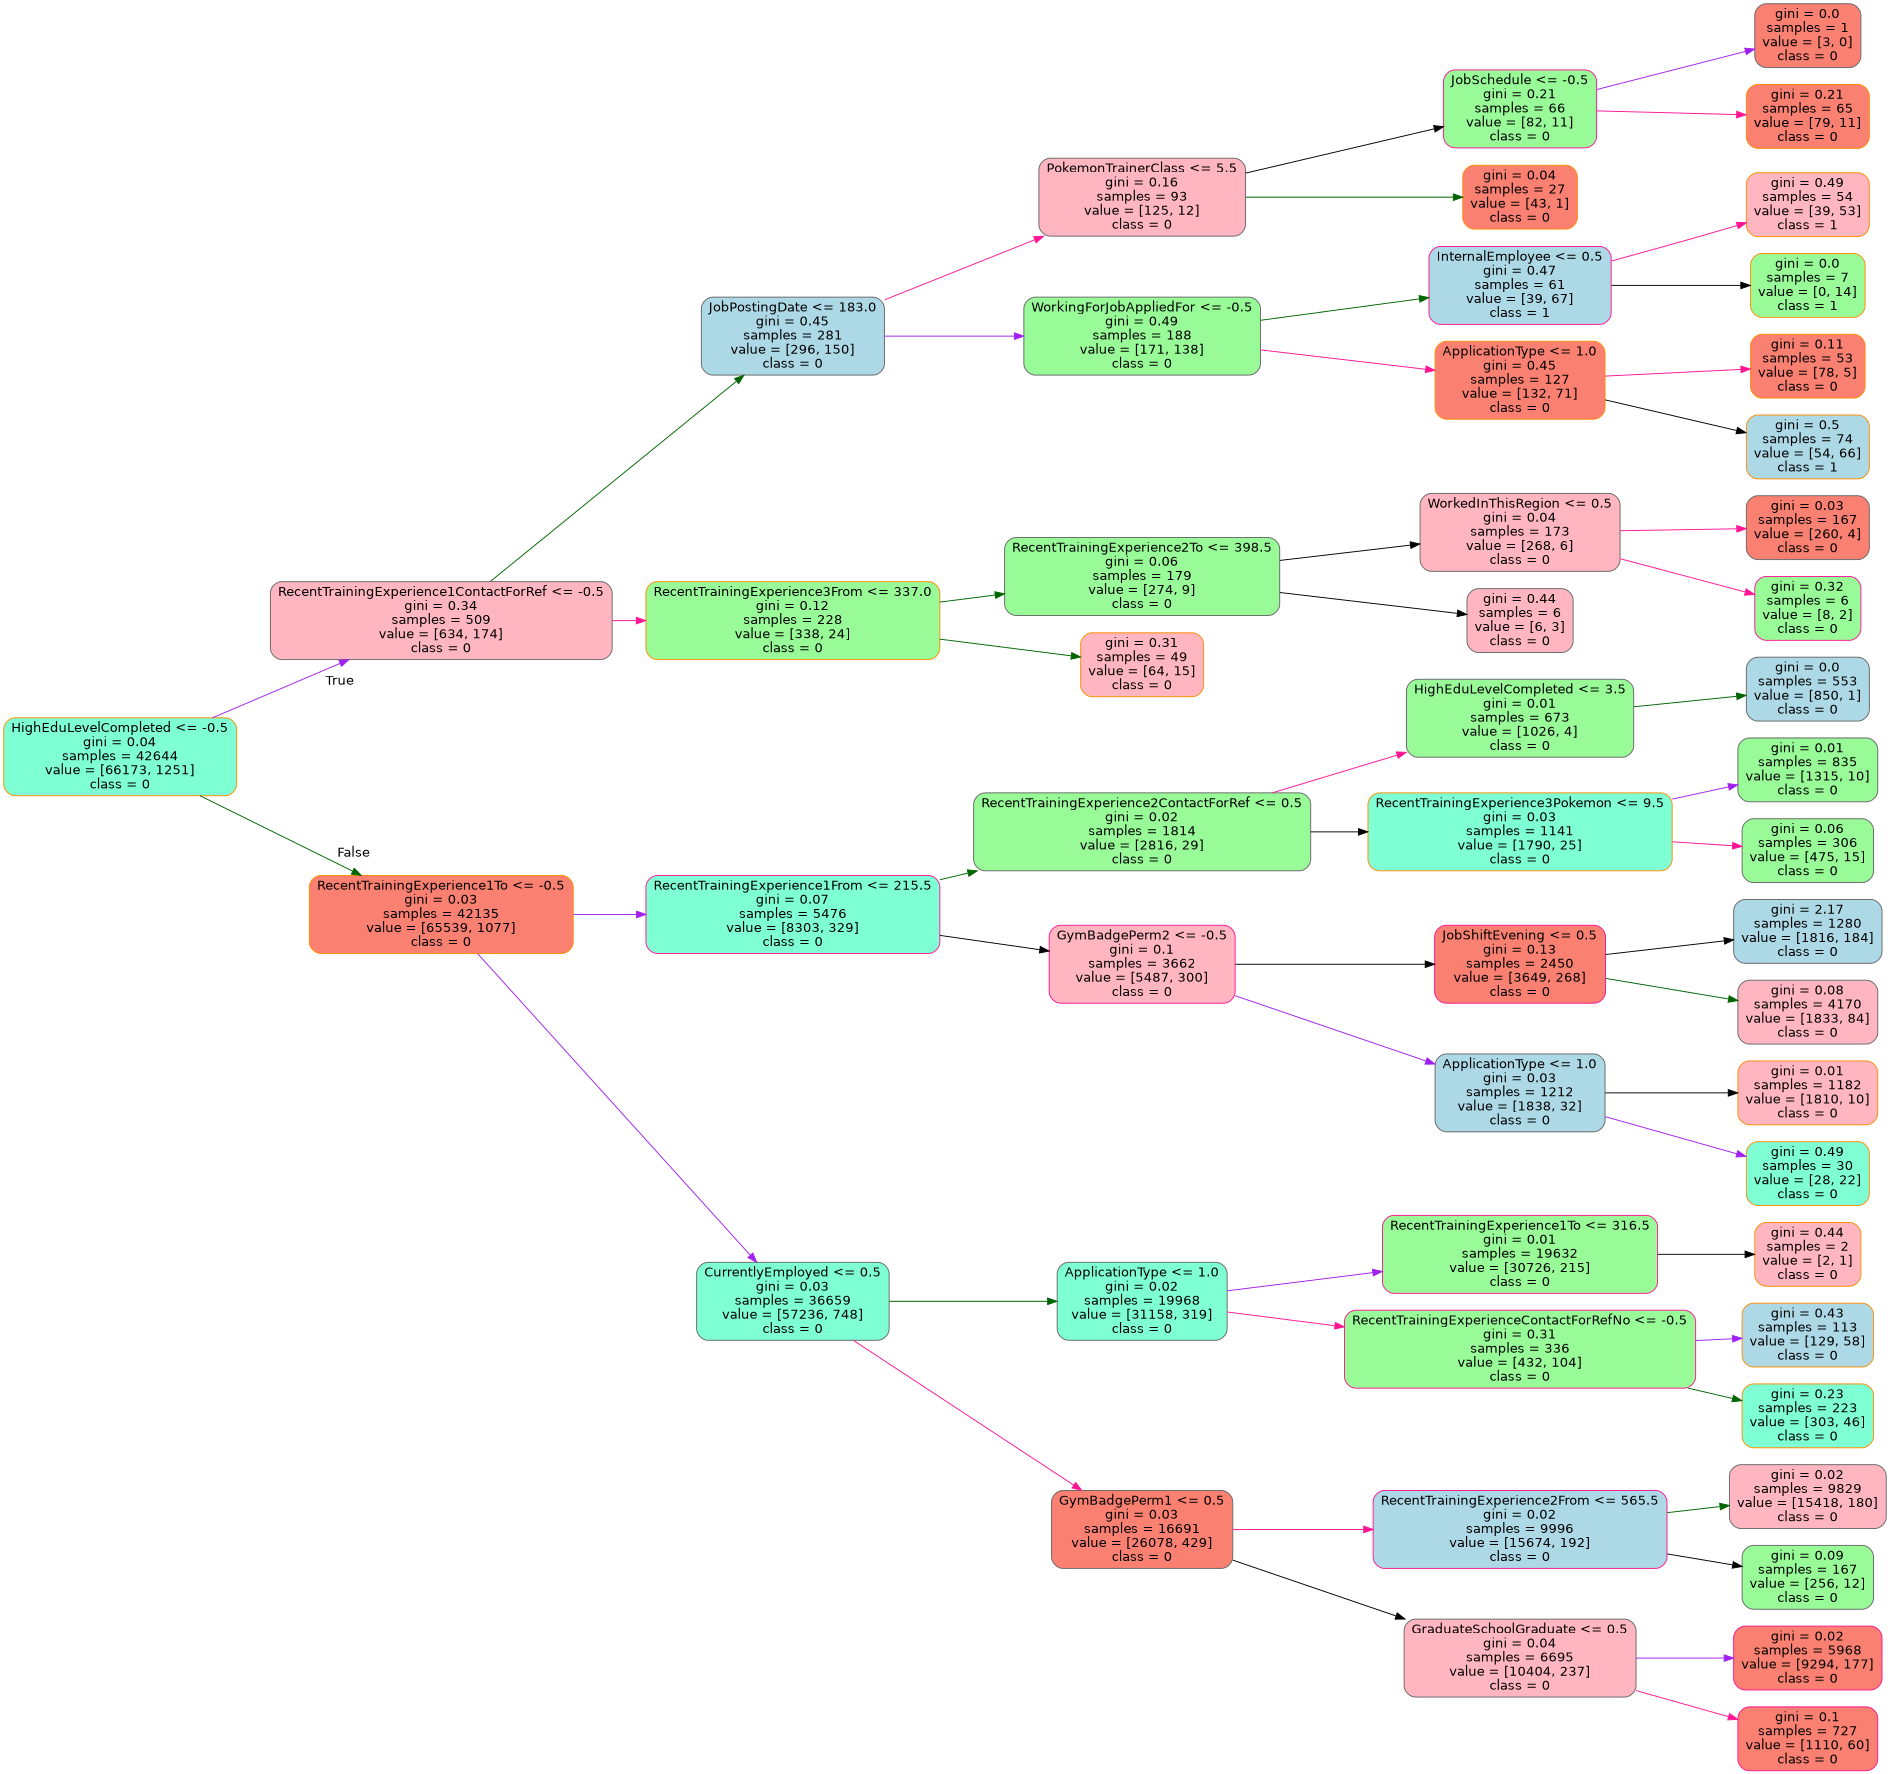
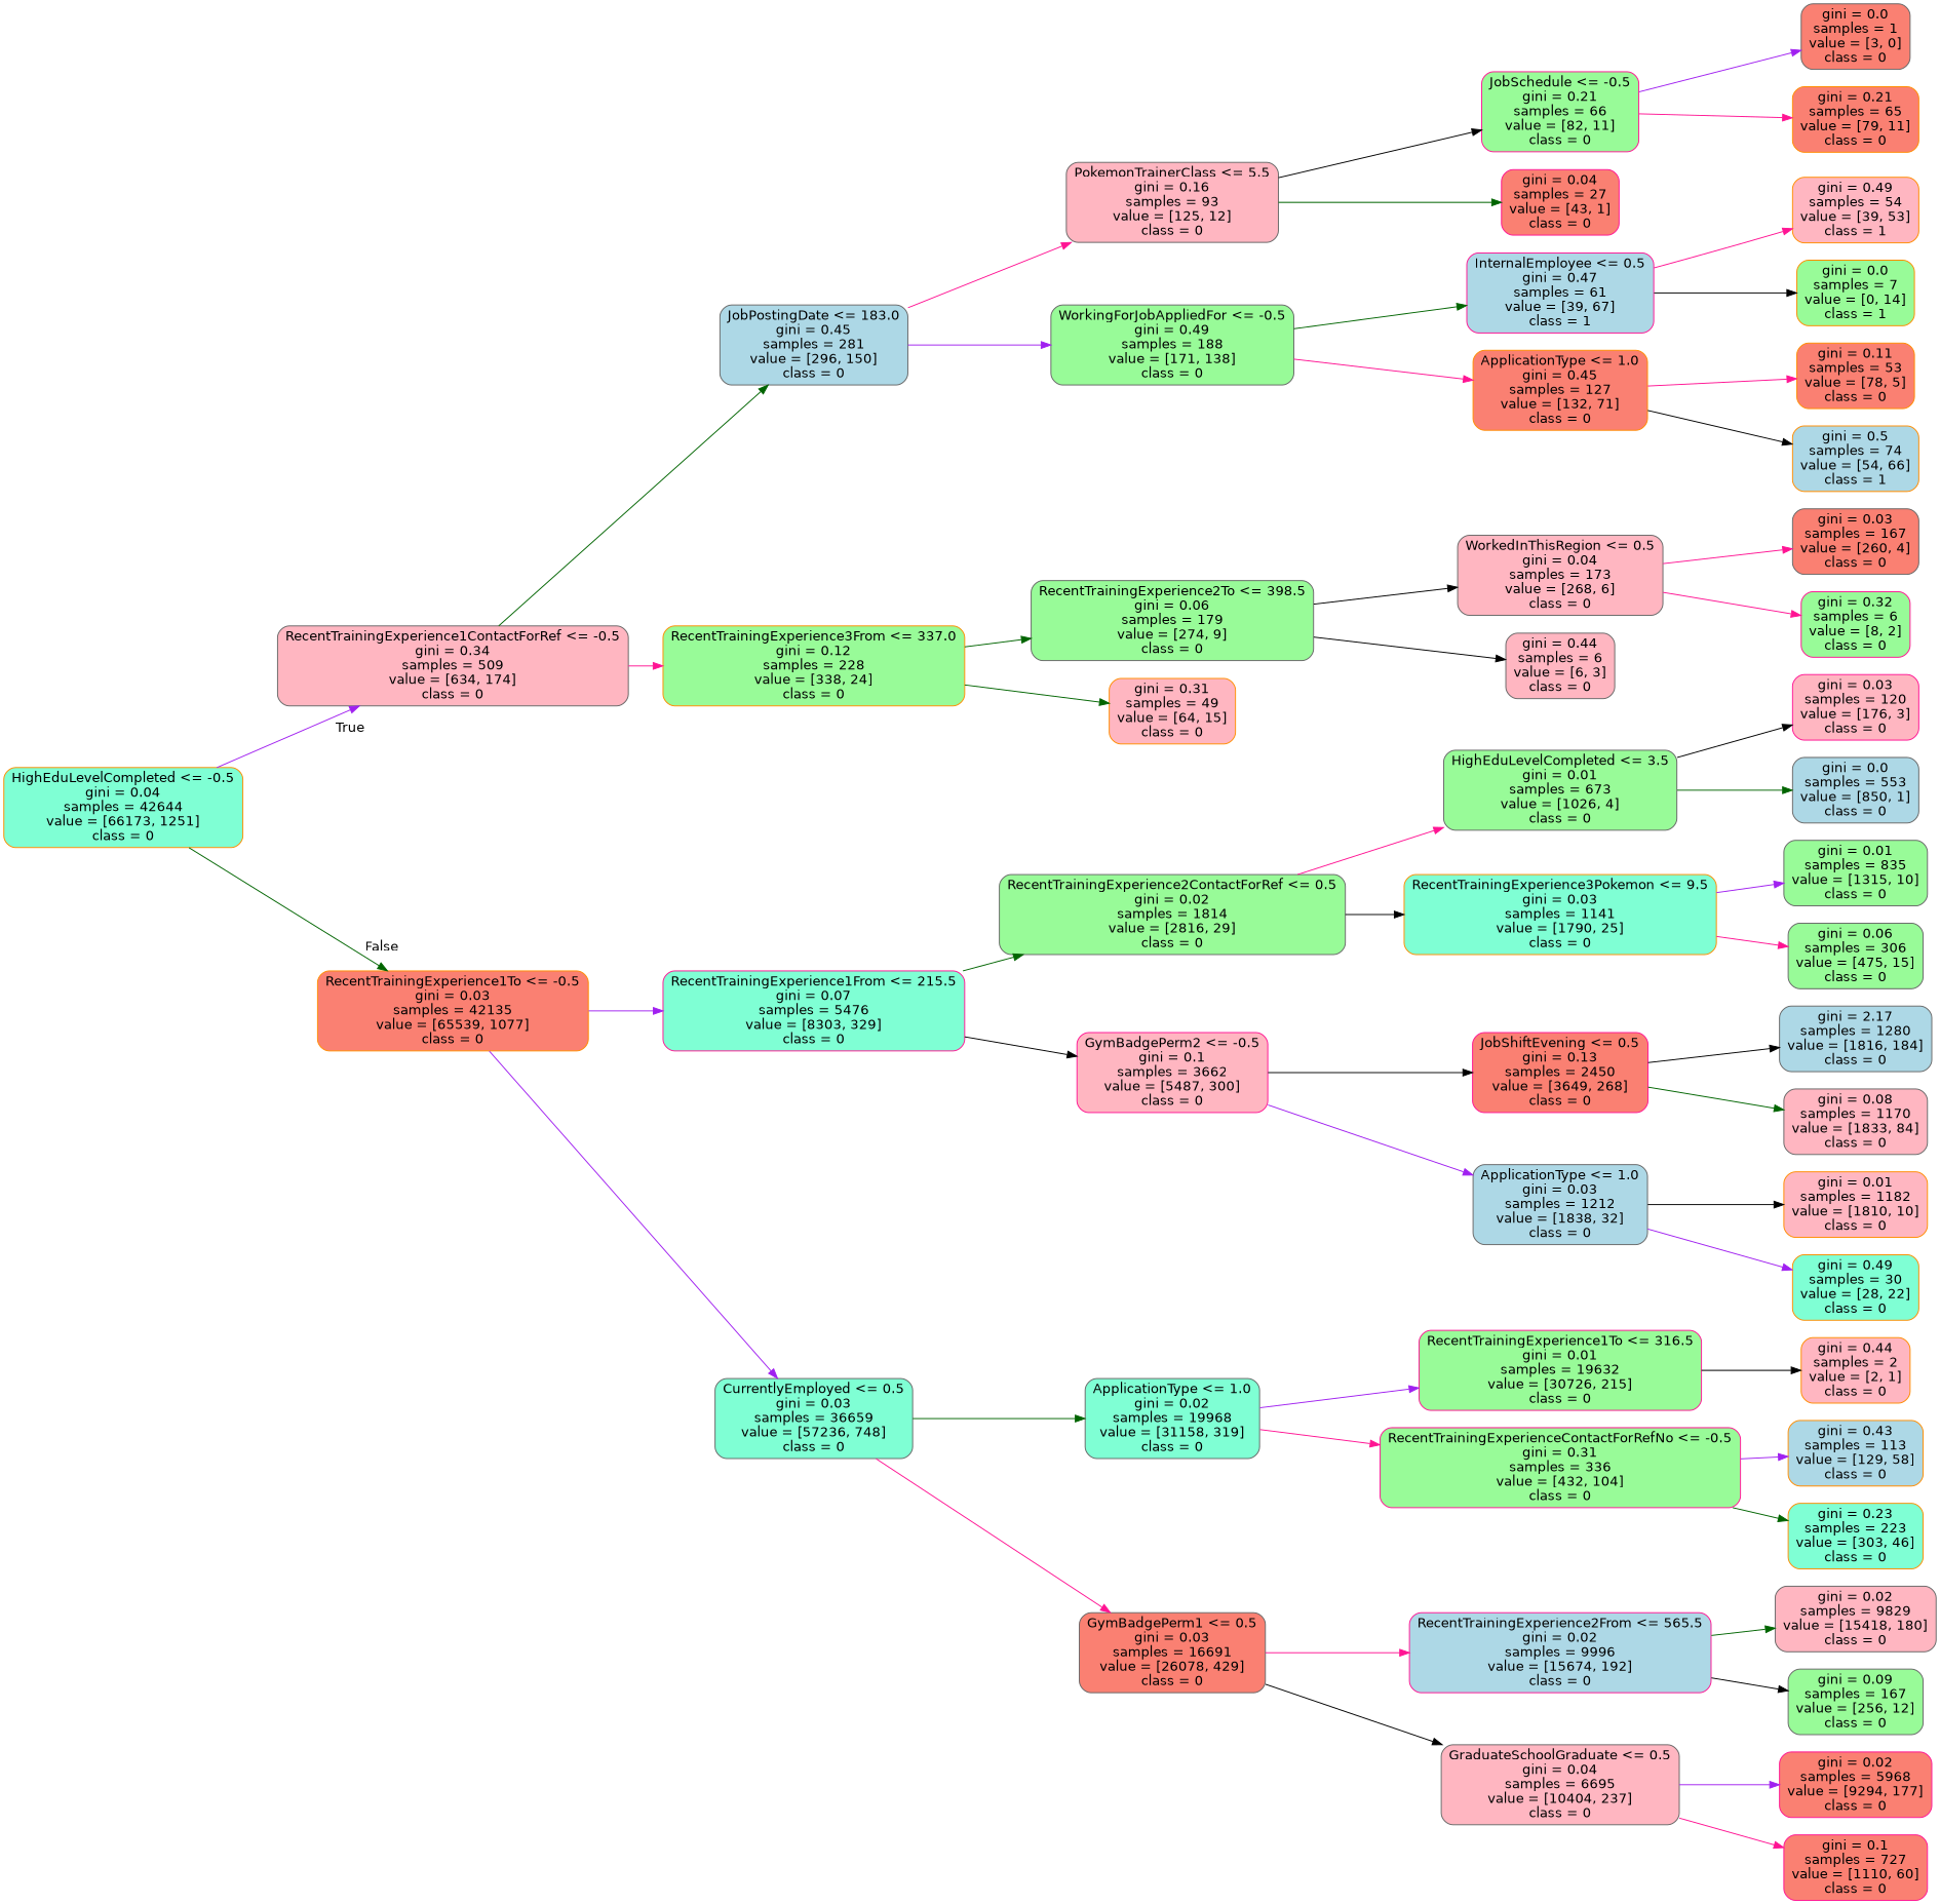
  digraph {
    rankdir=LR
    node [color=gray40 fillcolor=lightpink fontname=helvetica shape=box style="filled, rounded"]
    edge [color=deeppink fontname=helvetica]
    n1 [color=darkorange fillcolor=aquamarine label="HighEduLevelCompleted <= -0.5\ngini = 0.04\nsamples = 42644\nvalue = [66173, 1251]\nclass = 0"]
    n2 [label="RecentTrainingExperience1ContactForRef <= -0.5\ngini = 0.34\nsamples = 509\nvalue = [634, 174]\nclass = 0"]
    n3 [color=darkorange fillcolor=salmon label="RecentTrainingExperience1To <= -0.5\ngini = 0.03\nsamples = 42135\nvalue = [65539, 1077]\nclass = 0"]
    n4 [fillcolor=lightblue label="JobPostingDate <= 183.0\ngini = 0.45\nsamples = 281\nvalue = [296, 150]\nclass = 0"]
    n5 [color=darkorange fillcolor=palegreen label="RecentTrainingExperience3From <= 337.0\ngini = 0.12\nsamples = 228\nvalue = [338, 24]\nclass = 0"]
    n6 [color=deeppink fillcolor=aquamarine label="RecentTrainingExperience1From <= 215.5\ngini = 0.07\nsamples = 5476\nvalue = [8303, 329]\nclass = 0"]
    n7 [fillcolor=aquamarine label="CurrentlyEmployed <= 0.5\ngini = 0.03\nsamples = 36659\nvalue = [57236, 748]\nclass = 0"]
    n8 [label="PokemonTrainerClass <= 5.5\ngini = 0.16\nsamples = 93\nvalue = [125, 12]\nclass = 0"]
    n9 [fillcolor=palegreen label="WorkingForJobAppliedFor <= -0.5\ngini = 0.49\nsamples = 188\nvalue = [171, 138]\nclass = 0"]
    n10 [fillcolor=palegreen label="RecentTrainingExperience2To <= 398.5\ngini = 0.06\nsamples = 179\nvalue = [274, 9]\nclass = 0"]
    n11 [color=darkorange label="gini = 0.31\nsamples = 49\nvalue = [64, 15]\nclass = 0"]
    n12 [color=deeppink fillcolor=palegreen label="JobSchedule <= -0.5\ngini = 0.21\nsamples = 66\nvalue = [82, 11]\nclass = 0"]
-   n13 [color=darkorange fillcolor=salmon label="gini = 0.04\nsamples = 27\nvalue = [43, 1]\nclass = 0"]
+   n13 [color=deeppink fillcolor=salmon label="gini = 0.04\nsamples = 27\nvalue = [43, 1]\nclass = 0"]
    n14 [color=deeppink fillcolor=lightblue label="InternalEmployee <= 0.5\ngini = 0.47\nsamples = 61\nvalue = [39, 67]\nclass = 1"]
    n15 [color=darkorange fillcolor=salmon label="ApplicationType <= 1.0\ngini = 0.45\nsamples = 127\nvalue = [132, 71]\nclass = 0"]
    n16 [fillcolor=salmon label="gini = 0.0\nsamples = 1\nvalue = [3, 0]\nclass = 0"]
    n17 [color=darkorange fillcolor=salmon label="gini = 0.21\nsamples = 65\nvalue = [79, 11]\nclass = 0"]
    n18 [color=darkorange label="gini = 0.49\nsamples = 54\nvalue = [39, 53]\nclass = 1"]
    n19 [color=darkorange fillcolor=palegreen label="gini = 0.0\nsamples = 7\nvalue = [0, 14]\nclass = 1"]
    n20 [color=darkorange fillcolor=salmon label="gini = 0.11\nsamples = 53\nvalue = [78, 5]\nclass = 0"]
    n21 [color=darkorange fillcolor=lightblue label="gini = 0.5\nsamples = 74\nvalue = [54, 66]\nclass = 1"]
    n22 [label="WorkedInThisRegion <= 0.5\ngini = 0.04\nsamples = 173\nvalue = [268, 6]\nclass = 0"]
    n23 [label="gini = 0.44\nsamples = 6\nvalue = [6, 3]\nclass = 0"]
    n24 [fillcolor=salmon label="gini = 0.03\nsamples = 167\nvalue = [260, 4]\nclass = 0"]
    n25 [color=deeppink fillcolor=palegreen label="gini = 0.32\nsamples = 6\nvalue = [8, 2]\nclass = 0"]
    n26 [fillcolor=palegreen label="RecentTrainingExperience2ContactForRef <= 0.5\ngini = 0.02\nsamples = 1814\nvalue = [2816, 29]\nclass = 0"]
    n27 [color=deeppink label="GymBadgePerm2 <= -0.5\ngini = 0.1\nsamples = 3662\nvalue = [5487, 300]\nclass = 0"]
    n28 [fillcolor=aquamarine label="ApplicationType <= 1.0\ngini = 0.02\nsamples = 19968\nvalue = [31158, 319]\nclass = 0"]
    n29 [fillcolor=salmon label="GymBadgePerm1 <= 0.5\ngini = 0.03\nsamples = 16691\nvalue = [26078, 429]\nclass = 0"]
    n30 [fillcolor=palegreen label="HighEduLevelCompleted <= 3.5\ngini = 0.01\nsamples = 673\nvalue = [1026, 4]\nclass = 0"]
    n31 [color=darkorange fillcolor=aquamarine label="RecentTrainingExperience3Pokemon <= 9.5\ngini = 0.03\nsamples = 1141\nvalue = [1790, 25]\nclass = 0"]
    n32 [color=deeppink fillcolor=salmon label="JobShiftEvening <= 0.5\ngini = 0.13\nsamples = 2450\nvalue = [3649, 268]\nclass = 0"]
    n33 [fillcolor=lightblue label="ApplicationType <= 1.0\ngini = 0.03\nsamples = 1212\nvalue = [1838, 32]\nclass = 0"]
+   n34 [color=deeppink label="gini = 0.03\nsamples = 120\nvalue = [176, 3]\nclass = 0"]
    n35 [fillcolor=lightblue label="gini = 0.0\nsamples = 553\nvalue = [850, 1]\nclass = 0"]
    n36 [fillcolor=palegreen label="gini = 0.01\nsamples = 835\nvalue = [1315, 10]\nclass = 0"]
    n37 [fillcolor=palegreen label="gini = 0.06\nsamples = 306\nvalue = [475, 15]\nclass = 0"]
    n38 [fillcolor=lightblue label="gini = 2.17\nsamples = 1280\nvalue = [1816, 184]\nclass = 0"]
-   n39 [label="gini = 0.08\nsamples = 4170\nvalue = [1833, 84]\nclass = 0"]
+   n39 [label="gini = 0.08\nsamples = 1170\nvalue = [1833, 84]\nclass = 0"]
    n40 [color=darkorange label="gini = 0.01\nsamples = 1182\nvalue = [1810, 10]\nclass = 0"]
    n41 [color=darkorange fillcolor=aquamarine label="gini = 0.49\nsamples = 30\nvalue = [28, 22]\nclass = 0"]
    n42 [color=deeppink fillcolor=palegreen label="RecentTrainingExperience1To <= 316.5\ngini = 0.01\nsamples = 19632\nvalue = [30726, 215]\nclass = 0"]
    n43 [color=deeppink fillcolor=palegreen label="RecentTrainingExperienceContactForRefNo <= -0.5\ngini = 0.31\nsamples = 336\nvalue = [432, 104]\nclass = 0"]
    n44 [color=deeppink fillcolor=lightblue label="RecentTrainingExperience2From <= 565.5\ngini = 0.02\nsamples = 9996\nvalue = [15674, 192]\nclass = 0"]
    n45 [label="GraduateSchoolGraduate <= 0.5\ngini = 0.04\nsamples = 6695\nvalue = [10404, 237]\nclass = 0"]
    n46 [color=darkorange label="gini = 0.44\nsamples = 2\nvalue = [2, 1]\nclass = 0"]
    n47 [color=darkorange fillcolor=lightblue label="gini = 0.43\nsamples = 113\nvalue = [129, 58]\nclass = 0"]
    n48 [color=darkorange fillcolor=aquamarine label="gini = 0.23\nsamples = 223\nvalue = [303, 46]\nclass = 0"]
    n49 [label="gini = 0.02\nsamples = 9829\nvalue = [15418, 180]\nclass = 0"]
    n50 [fillcolor=palegreen label="gini = 0.09\nsamples = 167\nvalue = [256, 12]\nclass = 0"]
    n51 [color=deeppink fillcolor=salmon label="gini = 0.02\nsamples = 5968\nvalue = [9294, 177]\nclass = 0"]
    n52 [color=deeppink fillcolor=salmon label="gini = 0.1\nsamples = 727\nvalue = [1110, 60]\nclass = 0"]
    n1 -> n2 [color=purple headlabel=True labelangle=45 labeldistance=2.5]
    n1 -> n3 [color=darkgreen headlabel=False labelangle=-45 labeldistance=2.5]
    n2 -> n4 [color=darkgreen]
    n2 -> n5
    n3 -> n6 [color=purple]
    n3 -> n7 [color=purple]
    n4 -> n8
    n4 -> n9 [color=purple]
    n5 -> n10 [color=darkgreen]
    n5 -> n11 [color=darkgreen]
    n6 -> n26 [color=darkgreen]
    n6 -> n27 [color=black]
    n7 -> n28 [color=darkgreen]
    n7 -> n29
    n8 -> n12 [color=black]
    n8 -> n13 [color=darkgreen]
    n9 -> n14 [color=darkgreen]
    n9 -> n15
    n10 -> n22 [color=black]
    n10 -> n23 [color=black]
    n12 -> n16 [color=purple]
    n12 -> n17
    n14 -> n18
    n14 -> n19 [color=black]
    n15 -> n20
    n15 -> n21 [color=black]
    n22 -> n24
    n22 -> n25
    n26 -> n30
    n26 -> n31 [color=black]
    n27 -> n32 [color=black]
    n27 -> n33 [color=purple]
    n28 -> n42 [color=purple]
    n28 -> n43
    n29 -> n44
    n29 -> n45 [color=black]
+   n30 -> n34 [color=black]
    n30 -> n35 [color=darkgreen]
    n31 -> n36 [color=purple]
    n31 -> n37
    n32 -> n38 [color=black]
    n32 -> n39 [color=darkgreen]
    n33 -> n40 [color=black]
    n33 -> n41 [color=purple]
    n42 -> n46 [color=black]
    n43 -> n47 [color=purple]
    n43 -> n48 [color=darkgreen]
    n44 -> n49 [color=darkgreen]
    n44 -> n50 [color=black]
    n45 -> n51 [color=purple]
    n45 -> n52
  }
